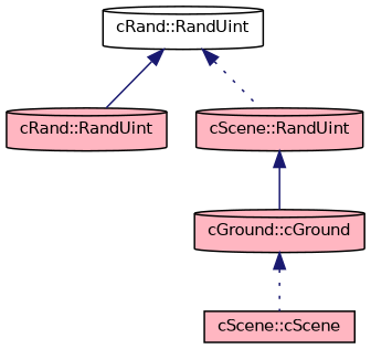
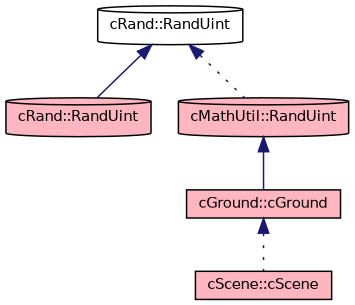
  digraph {
    rankdir=TB
    node [color=black fillcolor=lightpink fontname=Helvetica fontsize=10 shape=cylinder style=filled]
    edge [color=midnightblue dir=back fontname=Helvetica fontsize=10 labelfontname=Helvetica labelfontsize=10 style=solid]
    n1 [fillcolor=white fontcolor=black height=0.2 label="cRand::RandUint" width=0.4]
    n2 [height=0.2 label="cRand::RandUint" width=0.4]
-   n3 [height=0.2 label="cScene::RandUint" width=0.4]
-   n4 [height=0.2 label="cGround::cGround" width=0.4]
+   n3 [height=0.2 label="cMathUtil::RandUint" width=0.4]
+   n4 [height=0.2 label="cGround::cGround" shape=box width=0.4]
    n5 [height=0.2 label="cScene::cScene" shape=box width=0.4]
    n1 -> n2
    n1 -> n3 [style=dotted]
    n3 -> n4
    n4 -> n5 [style=dotted]
  }
